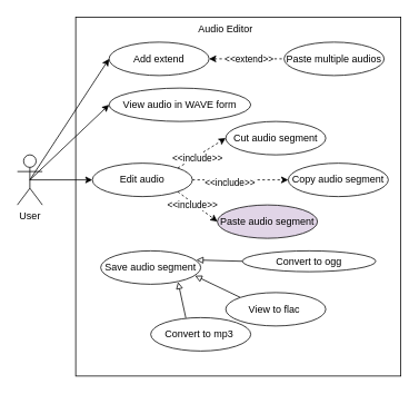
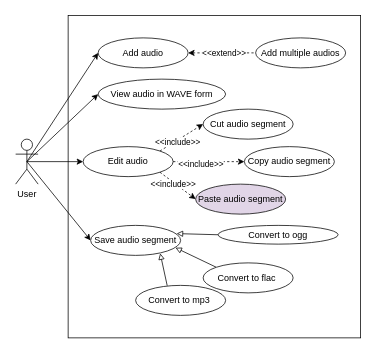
  <mxCell id="0" />
  <mxCell id="1" parent="0" />
  <mxCell id="2" value="" style="rounded=0;whiteSpace=wrap;html=1;" vertex="1" parent="1"><mxGeometry x="90" y="20" width="390" height="430" as="geometry" /></mxCell>
  <mxCell id="3" style="rounded=0;orthogonalLoop=1;jettySize=auto;html=1;exitX=0.5;exitY=0.5;exitDx=0;exitDy=0;exitPerimeter=0;entryX=0;entryY=0.5;entryDx=0;entryDy=0;" edge="1" parent="1" source="5" target="19"><mxGeometry relative="1" as="geometry"><mxPoint x="120" y="170" as="targetPoint" /></mxGeometry></mxCell>
+ <mxCell id="4" style="rounded=0;orthogonalLoop=1;jettySize=auto;html=1;exitX=0.5;exitY=0.5;exitDx=0;exitDy=0;exitPerimeter=0;entryX=0;entryY=0.5;entryDx=0;entryDy=0;" edge="1" parent="1" source="5" target="7"><mxGeometry relative="1" as="geometry" /></mxCell>
  <mxCell id="5" value="User" style="shape=umlActor;verticalLabelPosition=bottom;verticalAlign=top;html=1;outlineConnect=0;" vertex="1" parent="1"><mxGeometry x="20" y="185" width="30" height="60" as="geometry" /></mxCell>
- <mxCell id="6" value="Audio Editor" style="text;html=1;align=center;verticalAlign=middle;whiteSpace=wrap;rounded=0;" vertex="1" parent="1"><mxGeometry x="215" y="20" width="110" height="30" as="geometry" /></mxCell>
  <mxCell id="7" value="Save audio segment" style="ellipse;whiteSpace=wrap;html=1;" vertex="1" parent="1"><mxGeometry x="120" y="300" width="120" height="40" as="geometry" /></mxCell>
  <mxCell id="8" style="rounded=0;orthogonalLoop=1;jettySize=auto;html=1;entryX=0;entryY=0.5;entryDx=0;entryDy=0;exitX=0.5;exitY=0.5;exitDx=0;exitDy=0;exitPerimeter=0;" edge="1" parent="1" source="5" target="20"><mxGeometry relative="1" as="geometry"><mxPoint x="45" y="215" as="sourcePoint" /><mxPoint x="120" y="240" as="targetPoint" /></mxGeometry></mxCell>
  <mxCell id="9" style="rounded=0;orthogonalLoop=1;jettySize=auto;html=1;exitX=0.5;exitY=0.5;exitDx=0;exitDy=0;exitPerimeter=0;entryX=0;entryY=0.5;entryDx=0;entryDy=0;" edge="1" parent="1" source="5" target="16"><mxGeometry relative="1" as="geometry"><mxPoint x="120" y="100" as="targetPoint" /></mxGeometry></mxCell>
  <mxCell id="10" style="rounded=0;orthogonalLoop=1;jettySize=auto;html=1;exitX=0;exitY=0;exitDx=0;exitDy=0;entryX=0.943;entryY=0.746;entryDx=0;entryDy=0;entryPerimeter=0;endArrow=block;endFill=0;" edge="1" parent="1" source="11" target="7"><mxGeometry relative="1" as="geometry" /></mxCell>
- <mxCell id="11" value="View to flac&amp;nbsp;" style="ellipse;whiteSpace=wrap;html=1;" vertex="1" parent="1"><mxGeometry x="270" y="350" width="120" height="40" as="geometry" /></mxCell>
+ <mxCell id="11" value="Convert to flac&amp;nbsp;" style="ellipse;whiteSpace=wrap;html=1;" vertex="1" parent="1"><mxGeometry x="270" y="350" width="120" height="40" as="geometry" /></mxCell>
  <mxCell id="12" style="rounded=0;orthogonalLoop=1;jettySize=auto;html=1;exitX=0;exitY=0.5;exitDx=0;exitDy=0;entryX=0.956;entryY=0.274;entryDx=0;entryDy=0;entryPerimeter=0;endArrow=block;endFill=0;" edge="1" parent="1" source="13" target="7"><mxGeometry relative="1" as="geometry"><mxPoint x="240" y="320" as="targetPoint" /></mxGeometry></mxCell>
  <mxCell id="13" value="Convert to ogg" style="ellipse;whiteSpace=wrap;html=1;" vertex="1" parent="1"><mxGeometry x="290" y="300" width="160" height="25" as="geometry" /></mxCell>
  <mxCell id="14" style="rounded=0;orthogonalLoop=1;jettySize=auto;html=1;exitX=0.351;exitY=0.01;exitDx=0;exitDy=0;entryX=0.773;entryY=0.933;entryDx=0;entryDy=0;entryPerimeter=0;exitPerimeter=0;endArrow=block;endFill=0;" edge="1" parent="1" source="15" target="7"><mxGeometry relative="1" as="geometry"><mxPoint x="230" y="370" as="targetPoint" /></mxGeometry></mxCell>
  <mxCell id="15" value="Convert to mp3&amp;nbsp;" style="ellipse;whiteSpace=wrap;html=1;" vertex="1" parent="1"><mxGeometry x="180" y="380" width="120" height="40" as="geometry" /></mxCell>
  <mxCell id="16" value="View audio in WAVE form" style="ellipse;whiteSpace=wrap;html=1;" vertex="1" parent="1"><mxGeometry x="130" y="105" width="170" height="40" as="geometry" /></mxCell>
  <mxCell id="17" style="rounded=0;orthogonalLoop=1;jettySize=auto;html=1;exitX=1;exitY=0.5;exitDx=0;exitDy=0;entryX=0;entryY=0.5;entryDx=0;entryDy=0;dashed=1;endArrow=none;endFill=0;startArrow=classic;startFill=1;" edge="1" parent="1" source="19" target="30"><mxGeometry relative="1" as="geometry" /></mxCell>
  <mxCell id="18" value="&amp;lt;&amp;lt;extend&amp;gt;&amp;gt;" style="edgeLabel;html=1;align=center;verticalAlign=middle;resizable=0;points=[];" vertex="1" connectable="0" parent="17"><mxGeometry x="0.049" y="1" relative="1" as="geometry"><mxPoint as="offset" /></mxGeometry></mxCell>
- <mxCell id="19" value="Add extend" style="ellipse;whiteSpace=wrap;html=1;" vertex="1" parent="1"><mxGeometry x="130" y="50" width="120" height="40" as="geometry" /></mxCell>
+ <mxCell id="19" value="Add audio" style="ellipse;whiteSpace=wrap;html=1;" vertex="1" parent="1"><mxGeometry x="130" y="50" width="120" height="40" as="geometry" /></mxCell>
  <mxCell id="20" value="Edit audio" style="ellipse;whiteSpace=wrap;html=1;" vertex="1" parent="1"><mxGeometry x="110" y="195" width="120" height="40" as="geometry" /></mxCell>
- <mxCell id="21" value="Copy audio segment" style="ellipse;whiteSpace=wrap;html=1;" vertex="1" parent="1"><mxGeometry x="345" y="195" width="120" height="40" as="geometry" /></mxCell>
+ <mxCell id="21" value="Copy audio segment" style="ellipse;whiteSpace=wrap;html=1;" vertex="1" parent="1"><mxGeometry x="325" y="195" width="120" height="40" as="geometry" /></mxCell>
  <mxCell id="22" value="Paste audio segment" style="ellipse;whiteSpace=wrap;html=1;fillColor=#e1d5e7;" vertex="1" parent="1"><mxGeometry x="260" y="245" width="120" height="40" as="geometry" /></mxCell>
  <mxCell id="23" value="Cut audio segment" style="ellipse;whiteSpace=wrap;html=1;" vertex="1" parent="1"><mxGeometry x="270" y="145" width="120" height="40" as="geometry" /></mxCell>
  <mxCell id="24" style="rounded=0;orthogonalLoop=1;jettySize=auto;html=1;exitX=1;exitY=0;exitDx=0;exitDy=0;entryX=0;entryY=0.5;entryDx=0;entryDy=0;dashed=1;" edge="1" parent="1" source="20" target="23"><mxGeometry relative="1" as="geometry"><mxPoint x="150" y="205" as="sourcePoint" /><mxPoint x="300" y="255" as="targetPoint" /></mxGeometry></mxCell>
  <mxCell id="25" value="&amp;lt;&amp;lt;include&amp;gt;&amp;gt;" style="edgeLabel;html=1;align=center;verticalAlign=middle;resizable=0;points=[];" vertex="1" connectable="0" parent="24"><mxGeometry x="-0.235" y="-2" relative="1" as="geometry"><mxPoint as="offset" /></mxGeometry></mxCell>
  <mxCell id="26" style="rounded=0;orthogonalLoop=1;jettySize=auto;html=1;exitX=1;exitY=0.5;exitDx=0;exitDy=0;entryX=0;entryY=0.5;entryDx=0;entryDy=0;dashed=1;" edge="1" parent="1" source="20" target="21"><mxGeometry relative="1" as="geometry"><mxPoint x="232" y="211" as="sourcePoint" /><mxPoint x="260" y="185" as="targetPoint" /></mxGeometry></mxCell>
  <mxCell id="27" value="&amp;lt;&amp;lt;include&amp;gt;&amp;gt;" style="edgeLabel;html=1;align=center;verticalAlign=middle;resizable=0;points=[];" vertex="1" connectable="0" parent="26"><mxGeometry x="-0.235" y="-2" relative="1" as="geometry"><mxPoint as="offset" /></mxGeometry></mxCell>
  <mxCell id="28" style="rounded=0;orthogonalLoop=1;jettySize=auto;html=1;exitX=1;exitY=1;exitDx=0;exitDy=0;entryX=0;entryY=0.5;entryDx=0;entryDy=0;dashed=1;" edge="1" parent="1" source="20" target="22"><mxGeometry relative="1" as="geometry"><mxPoint x="242" y="221" as="sourcePoint" /><mxPoint x="270" y="195" as="targetPoint" /></mxGeometry></mxCell>
  <mxCell id="29" value="&amp;lt;&amp;lt;include&amp;gt;&amp;gt;" style="edgeLabel;html=1;align=center;verticalAlign=middle;resizable=0;points=[];" vertex="1" connectable="0" parent="28"><mxGeometry x="-0.235" y="-2" relative="1" as="geometry"><mxPoint as="offset" /></mxGeometry></mxCell>
- <mxCell id="30" value="Paste multiple audios" style="ellipse;whiteSpace=wrap;html=1;" vertex="1" parent="1"><mxGeometry x="340" y="50" width="120" height="40" as="geometry" /></mxCell>
+ <mxCell id="30" value="Add multiple audios" style="ellipse;whiteSpace=wrap;html=1;" vertex="1" parent="1"><mxGeometry x="340" y="50" width="120" height="40" as="geometry" /></mxCell>
